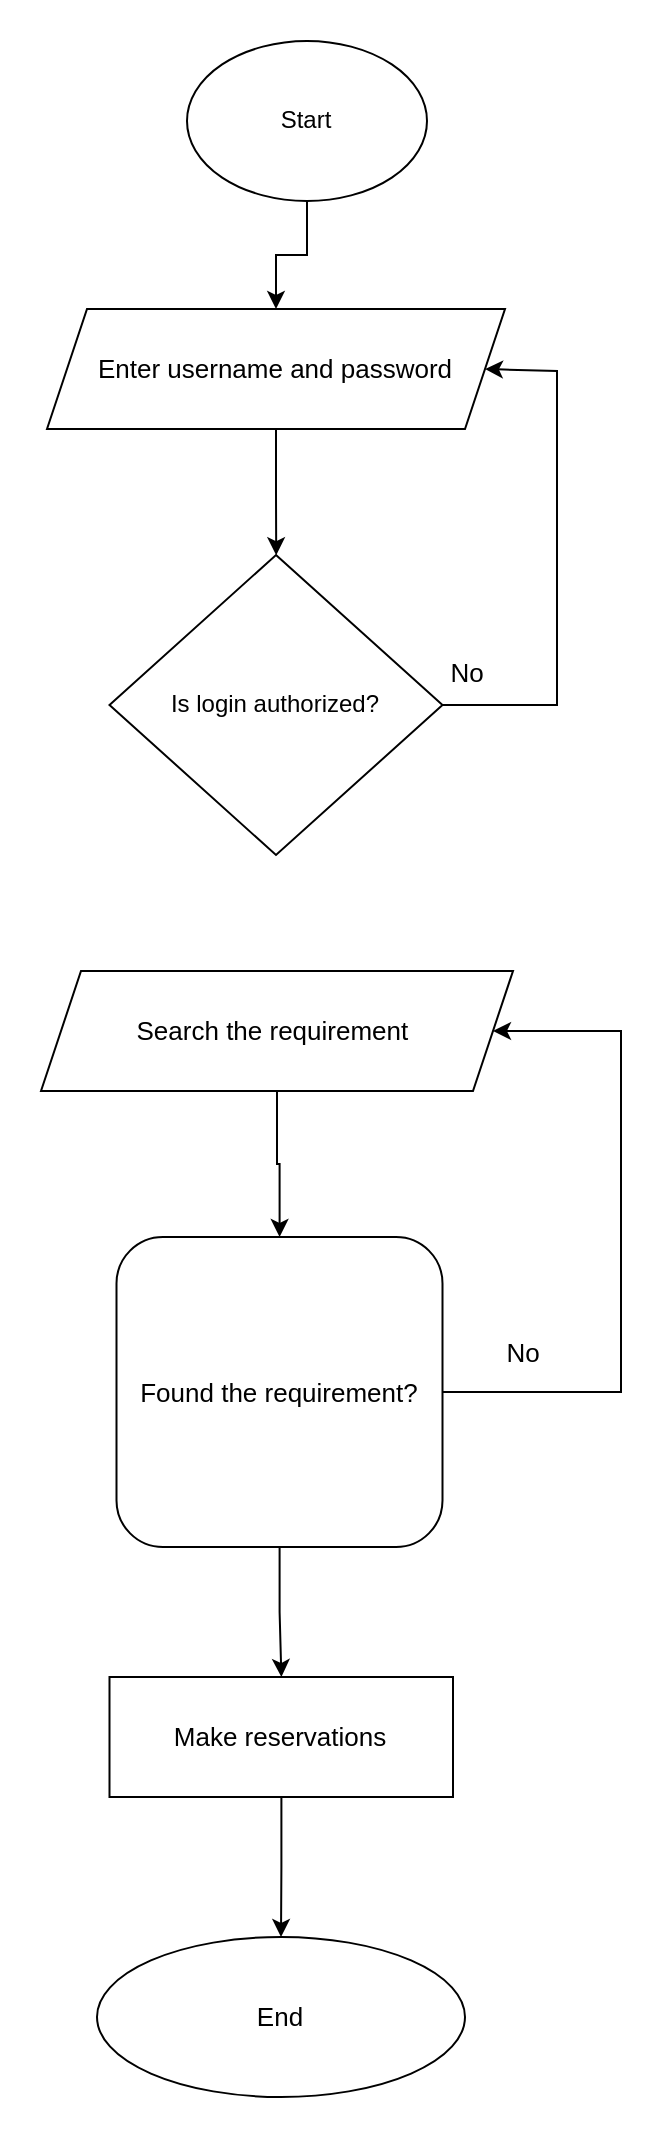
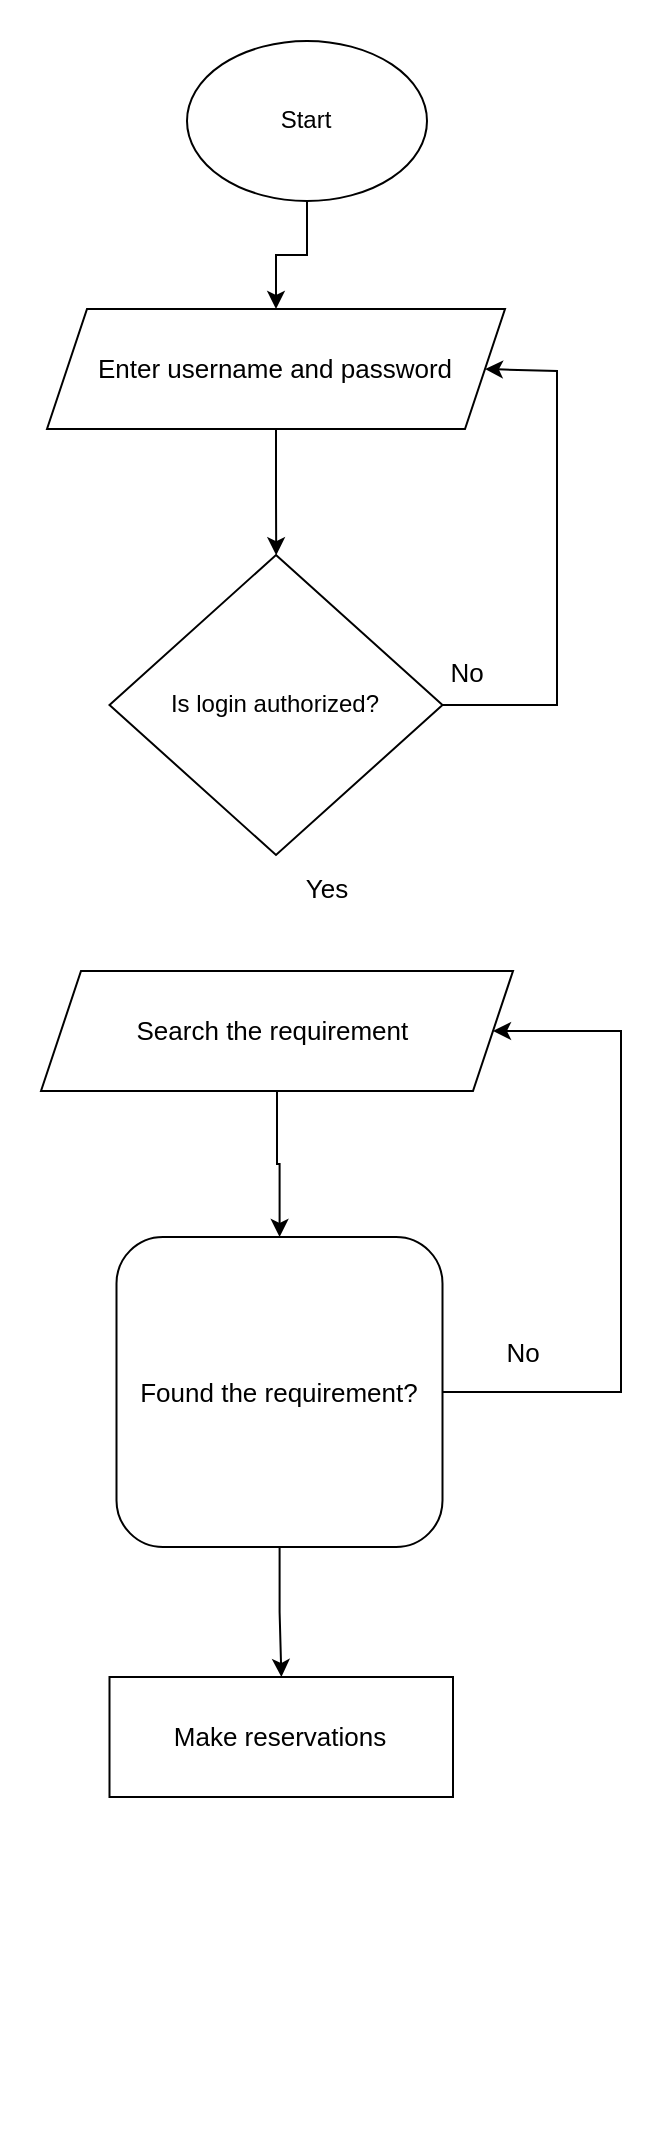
  <mxCell id="0" />
  <mxCell id="1" parent="0" />
  <mxCell id="2" value="" style="edgeStyle=orthogonalEdgeStyle;rounded=0;orthogonalLoop=1;jettySize=auto;html=1;" edge="1" parent="1" source="3" target="5"><mxGeometry relative="1" as="geometry" /></mxCell>
  <mxCell id="3" value="Start" style="ellipse;whiteSpace=wrap;html=1;" vertex="1" parent="1"><mxGeometry x="93" y="20" width="120" height="80" as="geometry" /></mxCell>
  <mxCell id="4" value="" style="edgeStyle=orthogonalEdgeStyle;rounded=0;orthogonalLoop=1;jettySize=auto;html=1;fontSize=13;" edge="1" parent="1" source="5" target="7"><mxGeometry relative="1" as="geometry" /></mxCell>
  <mxCell id="5" value="&lt;font style=&quot;font-size: 13px;&quot;&gt;Enter username and password&lt;/font&gt;" style="shape=parallelogram;perimeter=parallelogramPerimeter;whiteSpace=wrap;html=1;fixedSize=1;" vertex="1" parent="1"><mxGeometry x="23" y="154" width="229" height="60" as="geometry" /></mxCell>
  <mxCell id="6" style="edgeStyle=orthogonalEdgeStyle;rounded=0;orthogonalLoop=1;jettySize=auto;html=1;fontSize=13;entryX=1;entryY=0.5;entryDx=0;entryDy=0;" edge="1" parent="1" source="7" target="5"><mxGeometry relative="1" as="geometry"><mxPoint x="275" y="185" as="targetPoint" /><Array as="points"><mxPoint x="278" y="352" /><mxPoint x="278" y="185" /><mxPoint x="242" y="185" /></Array></mxGeometry></mxCell>
  <mxCell id="7" value="Is login authorized?" style="rhombus;whiteSpace=wrap;html=1;" vertex="1" parent="1"><mxGeometry x="54.25" y="277" width="166.5" height="150" as="geometry" /></mxCell>
  <mxCell id="8" value="" style="edgeStyle=orthogonalEdgeStyle;rounded=0;orthogonalLoop=1;jettySize=auto;html=1;fontSize=13;" edge="1" parent="1" source="9" target="14"><mxGeometry relative="1" as="geometry" /></mxCell>
  <mxCell id="9" value="Search the requirement&amp;nbsp;" style="shape=parallelogram;perimeter=parallelogramPerimeter;whiteSpace=wrap;html=1;fixedSize=1;fontSize=13;" vertex="1" parent="1"><mxGeometry x="20" y="485" width="236" height="60" as="geometry" /></mxCell>
  <mxCell id="10" value="No" style="text;html=1;align=center;verticalAlign=middle;resizable=0;points=[];autosize=1;strokeColor=none;fillColor=none;fontSize=13;" vertex="1" parent="1"><mxGeometry x="215" y="322" width="35" height="28" as="geometry" /></mxCell>
+ <mxCell id="11" value="Yes" style="text;html=1;align=center;verticalAlign=middle;resizable=0;points=[];autosize=1;strokeColor=none;fillColor=none;fontSize=13;" vertex="1" parent="1"><mxGeometry x="143" y="430" width="39" height="28" as="geometry" /></mxCell>
  <mxCell id="12" style="edgeStyle=orthogonalEdgeStyle;rounded=0;orthogonalLoop=1;jettySize=auto;html=1;fontSize=13;entryX=1;entryY=0.5;entryDx=0;entryDy=0;" edge="1" parent="1" source="14" target="9"><mxGeometry relative="1" as="geometry"><mxPoint x="325" y="511" as="targetPoint" /><Array as="points"><mxPoint x="310" y="696" /><mxPoint x="310" y="515" /></Array></mxGeometry></mxCell>
  <mxCell id="13" value="" style="edgeStyle=orthogonalEdgeStyle;rounded=0;orthogonalLoop=1;jettySize=auto;html=1;fontSize=13;" edge="1" parent="1" source="14" target="17"><mxGeometry relative="1" as="geometry" /></mxCell>
  <mxCell id="14" value="Found the requirement?" style="whiteSpace=wrap;html=1;fontSize=13;rounded=1;" vertex="1" parent="1"><mxGeometry x="57.75" y="618" width="163" height="155" as="geometry" /></mxCell>
  <mxCell id="15" value="No" style="text;html=1;align=center;verticalAlign=middle;resizable=0;points=[];autosize=1;strokeColor=none;fillColor=none;fontSize=13;" vertex="1" parent="1"><mxGeometry x="243" y="662" width="35" height="28" as="geometry" /></mxCell>
- <mxCell id="16" value="" style="edgeStyle=orthogonalEdgeStyle;rounded=0;orthogonalLoop=1;jettySize=auto;html=1;fontSize=13;" edge="1" parent="1" source="17" target="18"><mxGeometry relative="1" as="geometry" /></mxCell>
  <mxCell id="17" value="Make reservations" style="whiteSpace=wrap;html=1;fontSize=13;" vertex="1" parent="1"><mxGeometry x="54.25" y="838" width="171.75" height="60" as="geometry" /></mxCell>
- <mxCell id="18" value="End" style="ellipse;whiteSpace=wrap;html=1;fontSize=13;" vertex="1" parent="1"><mxGeometry x="48" y="968" width="184" height="80" as="geometry" /></mxCell>
